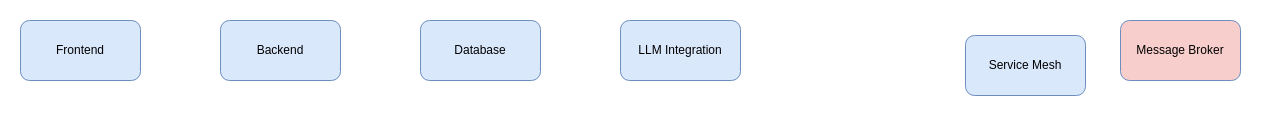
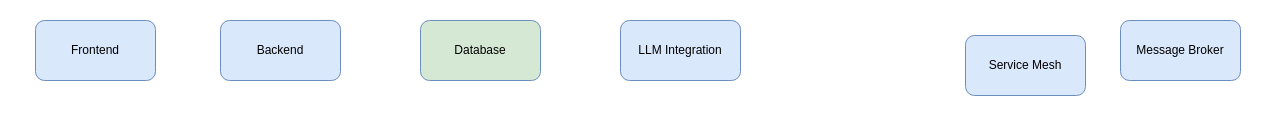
  <mxCell id="0" />
  <mxCell id="1" parent="0" />
- <mxCell id="2" value="Frontend" style="rounded=1;whiteSpace=wrap;html=1;fillColor=#dae8fc;strokeColor=#6c8ebf;" vertex="1" parent="1"><mxGeometry x="20" y="20" width="120" height="60" as="geometry" /></mxCell>
+ <mxCell id="2" value="Frontend" style="rounded=1;whiteSpace=wrap;html=1;fillColor=#dae8fc;strokeColor=#6c8ebf;" vertex="1" parent="1"><mxGeometry x="35" y="20" width="120" height="60" as="geometry" /></mxCell>
  <mxCell id="3" value="Backend" style="rounded=1;whiteSpace=wrap;html=1;fillColor=#dae8fc;strokeColor=#6c8ebf;" vertex="1" parent="1"><mxGeometry x="220" y="20" width="120" height="60" as="geometry" /></mxCell>
- <mxCell id="4" value="Database" style="rounded=1;whiteSpace=wrap;html=1;fillColor=#dae8fc;strokeColor=#6c8ebf;" vertex="1" parent="1"><mxGeometry x="420" y="20" width="120" height="60" as="geometry" /></mxCell>
+ <mxCell id="4" value="Database" style="rounded=1;whiteSpace=wrap;html=1;fillColor=#d5e8d4;strokeColor=#6c8ebf;" vertex="1" parent="1"><mxGeometry x="420" y="20" width="120" height="60" as="geometry" /></mxCell>
  <mxCell id="5" value="LLM Integration" style="rounded=1;whiteSpace=wrap;html=1;fillColor=#dae8fc;strokeColor=#6c8ebf;" vertex="1" parent="1"><mxGeometry x="620" y="20" width="120" height="60" as="geometry" /></mxCell>
  <mxCell id="6" value="Service Mesh" style="rounded=1;whiteSpace=wrap;html=1;fillColor=#dae8fc;strokeColor=#6c8ebf;" vertex="1" parent="0"><mxGeometry x="965" y="35" width="120" height="60" as="geometry" /></mxCell>
- <mxCell id="7" value="Message Broker" style="rounded=1;whiteSpace=wrap;html=1;fillColor=#f8cecc;strokeColor=#6c8ebf;" vertex="1" parent="0"><mxGeometry x="1120" y="20" width="120" height="60" as="geometry" /></mxCell>
+ <mxCell id="7" value="Message Broker" style="rounded=1;whiteSpace=wrap;html=1;fillColor=#dae8fc;strokeColor=#6c8ebf;" vertex="1" parent="0"><mxGeometry x="1120" y="20" width="120" height="60" as="geometry" /></mxCell>
